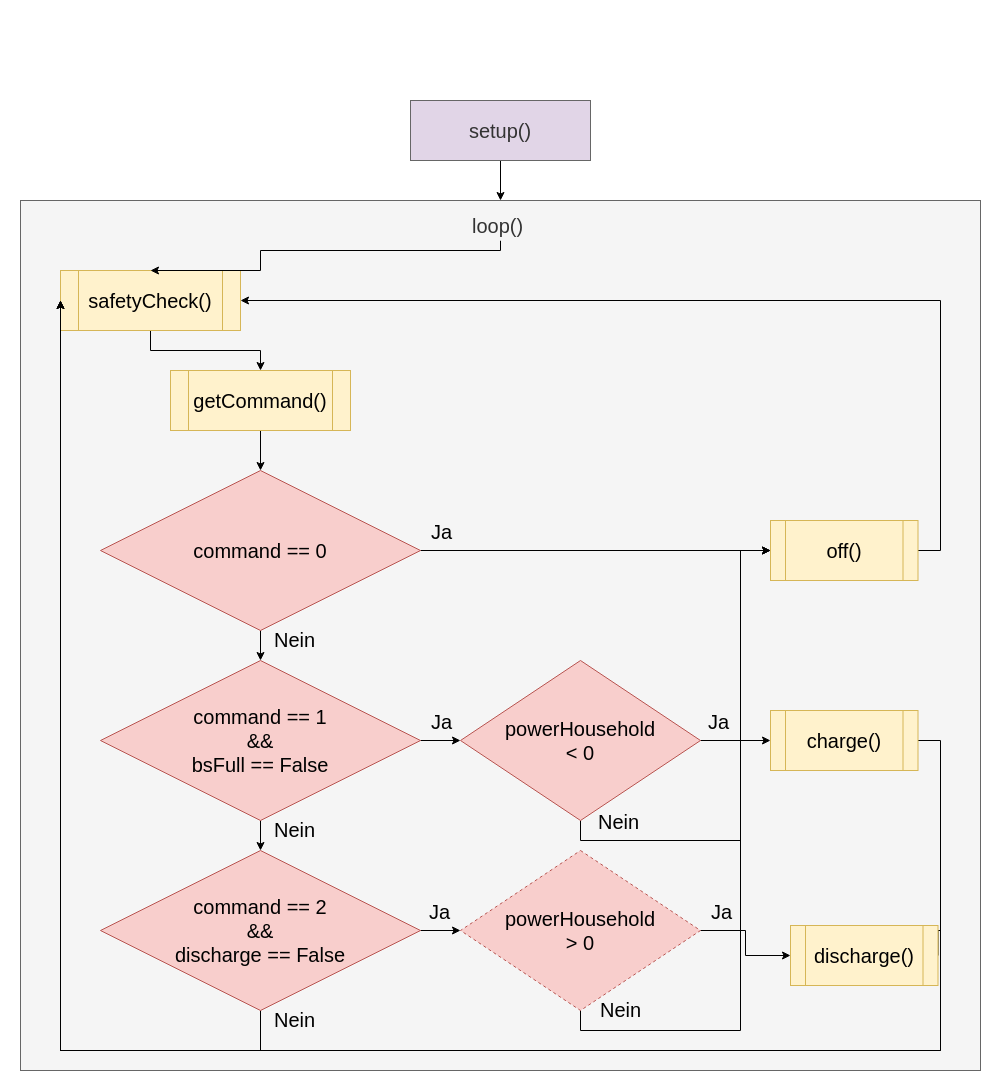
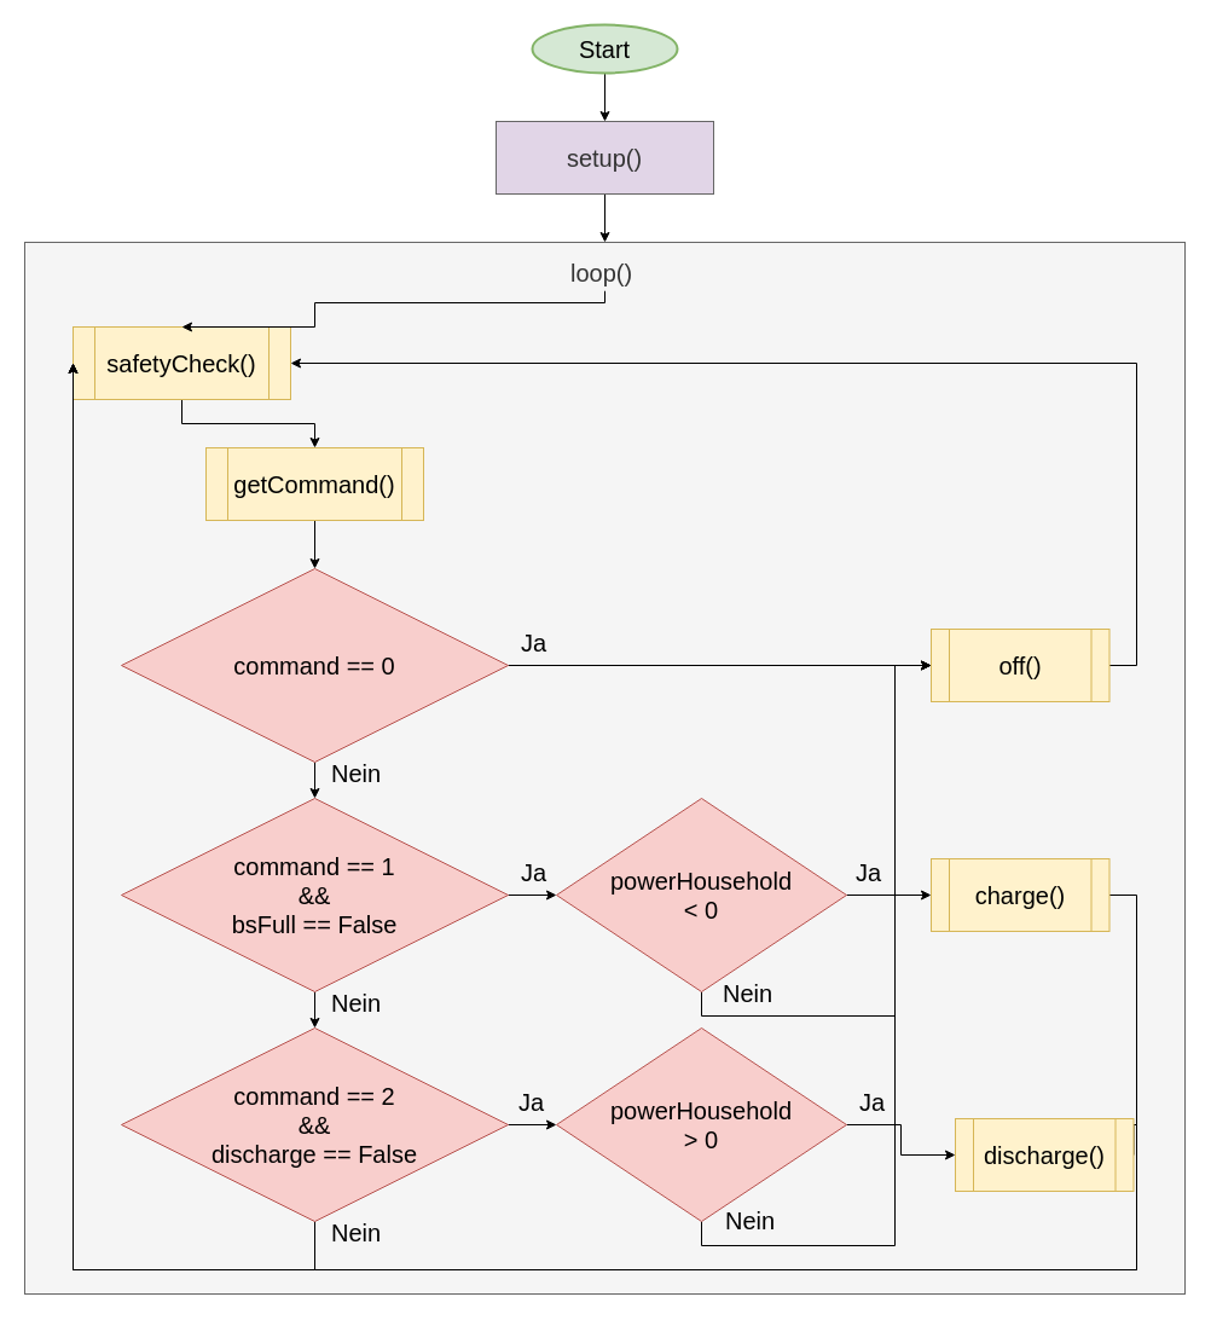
  <mxCell id="0" />
  <mxCell id="1" parent="0" />
  <mxCell id="2" value="" style="rounded=0;whiteSpace=wrap;html=1;fillColor=#f5f5f5;fontColor=#333333;strokeColor=#666666;" vertex="1" parent="1"><mxGeometry x="20" y="200" width="960" height="870" as="geometry" /></mxCell>
  <mxCell id="3" value="" style="edgeStyle=orthogonalEdgeStyle;rounded=0;orthogonalLoop=1;jettySize=auto;html=1;" edge="1" parent="1" source="4" target="6"><mxGeometry relative="1" as="geometry" /></mxCell>
  <mxCell id="4" value="safetyCheck()" style="shape=process;whiteSpace=wrap;html=1;backgroundOutline=1;fontSize=20;fillColor=#fff2cc;strokeColor=#d6b656;" vertex="1" parent="1"><mxGeometry x="60" y="270" width="180" height="60" as="geometry" /></mxCell>
  <mxCell id="5" value="" style="edgeStyle=orthogonalEdgeStyle;rounded=0;orthogonalLoop=1;jettySize=auto;html=1;" edge="1" parent="1" source="6" target="14"><mxGeometry relative="1" as="geometry" /></mxCell>
  <mxCell id="6" value="getCommand()" style="shape=process;whiteSpace=wrap;html=1;backgroundOutline=1;fontSize=20;fillColor=#fff2cc;strokeColor=#d6b656;" vertex="1" parent="1"><mxGeometry x="170" y="370" width="180" height="60" as="geometry" /></mxCell>
+ <mxCell id="7" value="" style="edgeStyle=orthogonalEdgeStyle;rounded=0;orthogonalLoop=1;jettySize=auto;html=1;" edge="1" parent="1" source="8" target="10"><mxGeometry relative="1" as="geometry" /></mxCell>
+ <mxCell id="8" value="Start" style="strokeWidth=2;html=1;shape=mxgraph.flowchart.start_1;whiteSpace=wrap;fontSize=20;fillColor=#d5e8d4;strokeColor=#82b366;" vertex="1" parent="1"><mxGeometry x="440" y="20" width="120" height="40" as="geometry" /></mxCell>
  <mxCell id="9" value="" style="edgeStyle=orthogonalEdgeStyle;rounded=0;orthogonalLoop=1;jettySize=auto;html=1;" edge="1" parent="1" source="10" target="2"><mxGeometry relative="1" as="geometry" /></mxCell>
  <mxCell id="10" value="setup()" style="rounded=0;whiteSpace=wrap;html=1;fontSize=20;fillColor=#e1d5e7;strokeColor=#666666;fontColor=#333333;" vertex="1" parent="1"><mxGeometry x="410" y="100" width="180" height="60" as="geometry" /></mxCell>
  <mxCell id="11" value="" style="edgeStyle=orthogonalEdgeStyle;rounded=0;orthogonalLoop=1;jettySize=auto;html=1;" edge="1" parent="1" source="14" target="19"><mxGeometry relative="1" as="geometry" /></mxCell>
  <mxCell id="12" value="" style="edgeStyle=orthogonalEdgeStyle;rounded=0;orthogonalLoop=1;jettySize=auto;html=1;" edge="1" parent="1" source="14" target="16"><mxGeometry relative="1" as="geometry" /></mxCell>
  <mxCell id="13" value="&lt;font style=&quot;font-size: 20px;&quot;&gt;Ja&lt;/font&gt;" style="edgeLabel;html=1;align=center;verticalAlign=middle;resizable=0;points=[];labelBackgroundColor=none;" vertex="1" connectable="0" parent="12"><mxGeometry x="-0.611" y="-1" relative="1" as="geometry"><mxPoint x="-48" y="-21" as="offset" /></mxGeometry></mxCell>
  <mxCell id="14" value="command == 0" style="strokeWidth=1;html=1;shape=mxgraph.flowchart.decision;whiteSpace=wrap;fontSize=20;fillColor=#f8cecc;strokeColor=#b85450;" vertex="1" parent="1"><mxGeometry x="100" y="470" width="320" height="160" as="geometry" /></mxCell>
  <mxCell id="15" style="edgeStyle=orthogonalEdgeStyle;rounded=0;orthogonalLoop=1;jettySize=auto;html=1;exitX=1;exitY=0.5;exitDx=0;exitDy=0;entryX=1;entryY=0.5;entryDx=0;entryDy=0;" edge="1" parent="1" source="16" target="4"><mxGeometry relative="1" as="geometry"><Array as="points"><mxPoint x="940" y="550" /><mxPoint x="940" y="300" /></Array></mxGeometry></mxCell>
  <mxCell id="16" value="off()" style="shape=process;whiteSpace=wrap;html=1;backgroundOutline=1;fontSize=20;fillColor=#fff2cc;strokeColor=#d6b656;" vertex="1" parent="1"><mxGeometry x="770" y="520" width="147.5" height="60" as="geometry" /></mxCell>
  <mxCell id="17" value="" style="edgeStyle=orthogonalEdgeStyle;rounded=0;orthogonalLoop=1;jettySize=auto;html=1;" edge="1" parent="1" source="19" target="27"><mxGeometry relative="1" as="geometry" /></mxCell>
  <mxCell id="18" value="" style="edgeStyle=orthogonalEdgeStyle;rounded=0;orthogonalLoop=1;jettySize=auto;html=1;" edge="1" parent="1" source="19" target="30"><mxGeometry relative="1" as="geometry" /></mxCell>
  <mxCell id="19" value="command == 1&lt;br style=&quot;font-size: 20px;&quot;&gt;&amp;amp;&amp;amp;&lt;br&gt;bsFull == False" style="strokeWidth=1;html=1;shape=mxgraph.flowchart.decision;whiteSpace=wrap;fontSize=20;fillColor=#f8cecc;strokeColor=#b85450;" vertex="1" parent="1"><mxGeometry x="100" y="660" width="320" height="160" as="geometry" /></mxCell>
  <mxCell id="20" style="edgeStyle=orthogonalEdgeStyle;rounded=0;orthogonalLoop=1;jettySize=auto;html=1;exitX=1;exitY=0.5;exitDx=0;exitDy=0;entryX=0;entryY=0.5;entryDx=0;entryDy=0;" edge="1" parent="1" source="21" target="4"><mxGeometry relative="1" as="geometry"><Array as="points"><mxPoint x="940" y="740" /><mxPoint x="940" y="1050" /><mxPoint x="60" y="1050" /><mxPoint x="60" y="300" /></Array></mxGeometry></mxCell>
  <mxCell id="21" value="charge()" style="shape=process;whiteSpace=wrap;html=1;backgroundOutline=1;fontSize=20;fillColor=#fff2cc;strokeColor=#d6b656;" vertex="1" parent="1"><mxGeometry x="770" y="710" width="147.5" height="60" as="geometry" /></mxCell>
  <mxCell id="22" value="" style="edgeStyle=orthogonalEdgeStyle;rounded=0;orthogonalLoop=1;jettySize=auto;html=1;" edge="1" parent="1" source="24" target="32"><mxGeometry relative="1" as="geometry" /></mxCell>
  <mxCell id="23" style="edgeStyle=orthogonalEdgeStyle;rounded=0;orthogonalLoop=1;jettySize=auto;html=1;exitX=0.5;exitY=1;exitDx=0;exitDy=0;entryX=0;entryY=0.5;entryDx=0;entryDy=0;" edge="1" parent="1" source="24" target="16"><mxGeometry relative="1" as="geometry"><Array as="points"><mxPoint x="580" y="1030" /><mxPoint x="740" y="1030" /><mxPoint x="740" y="550" /></Array></mxGeometry></mxCell>
- <mxCell id="24" value="powerHousehold&lt;br style=&quot;font-size: 20px;&quot;&gt;&amp;gt; 0" style="rhombus;whiteSpace=wrap;html=1;fontSize=20;fillColor=#f8cecc;strokeColor=#b85450;dashed=1;" vertex="1" parent="1"><mxGeometry x="460" y="850" width="240" height="160" as="geometry" /></mxCell>
+ <mxCell id="24" value="powerHousehold&lt;br style=&quot;font-size: 20px;&quot;&gt;&amp;gt; 0" style="rhombus;whiteSpace=wrap;html=1;fontSize=20;fillColor=#f8cecc;strokeColor=#b85450;" vertex="1" parent="1"><mxGeometry x="460" y="850" width="240" height="160" as="geometry" /></mxCell>
  <mxCell id="25" value="" style="edgeStyle=orthogonalEdgeStyle;rounded=0;orthogonalLoop=1;jettySize=auto;html=1;" edge="1" parent="1" source="27" target="24"><mxGeometry relative="1" as="geometry" /></mxCell>
  <mxCell id="26" style="edgeStyle=orthogonalEdgeStyle;rounded=0;orthogonalLoop=1;jettySize=auto;html=1;exitX=0.5;exitY=1;exitDx=0;exitDy=0;exitPerimeter=0;entryX=0;entryY=0.5;entryDx=0;entryDy=0;" edge="1" parent="1" source="27" target="4"><mxGeometry relative="1" as="geometry"><Array as="points"><mxPoint x="260" y="1050" /><mxPoint x="60" y="1050" /><mxPoint x="60" y="300" /></Array></mxGeometry></mxCell>
  <mxCell id="27" value="command == 2&lt;br style=&quot;font-size: 20px;&quot;&gt;&amp;amp;&amp;amp;&lt;br&gt;discharge == False" style="strokeWidth=1;html=1;shape=mxgraph.flowchart.decision;whiteSpace=wrap;fontSize=20;fillColor=#f8cecc;strokeColor=#b85450;" vertex="1" parent="1"><mxGeometry x="100" y="850" width="320" height="160" as="geometry" /></mxCell>
  <mxCell id="28" value="" style="edgeStyle=orthogonalEdgeStyle;rounded=0;orthogonalLoop=1;jettySize=auto;html=1;" edge="1" parent="1" source="30" target="21"><mxGeometry relative="1" as="geometry" /></mxCell>
  <mxCell id="29" style="edgeStyle=orthogonalEdgeStyle;rounded=0;orthogonalLoop=1;jettySize=auto;html=1;exitX=0.5;exitY=1;exitDx=0;exitDy=0;entryX=0;entryY=0.5;entryDx=0;entryDy=0;" edge="1" parent="1" source="30" target="16"><mxGeometry relative="1" as="geometry"><mxPoint x="510" y="550" as="targetPoint" /><Array as="points"><mxPoint x="580" y="840" /><mxPoint x="740" y="840" /><mxPoint x="740" y="550" /></Array></mxGeometry></mxCell>
  <mxCell id="30" value="powerHousehold&lt;br style=&quot;font-size: 20px;&quot;&gt;&amp;lt; 0" style="rhombus;whiteSpace=wrap;html=1;fontSize=20;fillColor=#f8cecc;strokeColor=#b85450;" vertex="1" parent="1"><mxGeometry x="460" y="660" width="240" height="160" as="geometry" /></mxCell>
  <mxCell id="31" style="edgeStyle=orthogonalEdgeStyle;rounded=0;orthogonalLoop=1;jettySize=auto;html=1;exitX=1;exitY=0.5;exitDx=0;exitDy=0;entryX=0;entryY=0.5;entryDx=0;entryDy=0;" edge="1" parent="1" source="32" target="4"><mxGeometry relative="1" as="geometry"><Array as="points"><mxPoint x="940" y="930" /><mxPoint x="940" y="1050" /><mxPoint x="60" y="1050" /><mxPoint x="60" y="300" /></Array></mxGeometry></mxCell>
  <mxCell id="32" value="discharge()" style="shape=process;whiteSpace=wrap;html=1;backgroundOutline=1;fontSize=20;fillColor=#fff2cc;strokeColor=#d6b656;" vertex="1" parent="1"><mxGeometry x="790" y="925" width="147.5" height="60" as="geometry" /></mxCell>
  <mxCell id="33" style="edgeStyle=orthogonalEdgeStyle;rounded=0;orthogonalLoop=1;jettySize=auto;html=1;exitX=0.5;exitY=1;exitDx=0;exitDy=0;entryX=0.5;entryY=0;entryDx=0;entryDy=0;" edge="1" parent="1" source="34" target="4"><mxGeometry relative="1" as="geometry"><Array as="points"><mxPoint x="260" y="250" /></Array></mxGeometry></mxCell>
  <mxCell id="34" value="&lt;font style=&quot;font-size: 20px;&quot;&gt;loop()&lt;/font&gt;" style="text;html=1;strokeColor=none;fillColor=#f5f5f5;align=left;verticalAlign=middle;whiteSpace=wrap;rounded=0;fontColor=#333333;" vertex="1" parent="1"><mxGeometry x="470" y="210" width="60" height="30" as="geometry" /></mxCell>
  <mxCell id="35" value="&lt;font style=&quot;font-size: 20px;&quot;&gt;Ja&lt;/font&gt;" style="edgeLabel;html=1;align=center;verticalAlign=middle;resizable=0;points=[];labelBackgroundColor=none;" vertex="1" connectable="0" parent="1"><mxGeometry x="440" y="720" as="geometry" /></mxCell>
  <mxCell id="36" value="&lt;font style=&quot;font-size: 20px;&quot;&gt;Ja&lt;/font&gt;" style="edgeLabel;html=1;align=center;verticalAlign=middle;resizable=0;points=[];labelBackgroundColor=none;" vertex="1" connectable="0" parent="1"><mxGeometry x="470" y="595" as="geometry"><mxPoint x="-32" y="315" as="offset" /></mxGeometry></mxCell>
  <mxCell id="37" value="&lt;font style=&quot;font-size: 20px;&quot;&gt;Ja&lt;/font&gt;" style="edgeLabel;html=1;align=center;verticalAlign=middle;resizable=0;points=[];labelBackgroundColor=none;" vertex="1" connectable="0" parent="1"><mxGeometry x="480" y="550" as="geometry"><mxPoint x="237" y="170" as="offset" /></mxGeometry></mxCell>
  <mxCell id="38" value="&lt;font style=&quot;font-size: 20px;&quot;&gt;Ja&lt;/font&gt;" style="edgeLabel;html=1;align=center;verticalAlign=middle;resizable=0;points=[];labelBackgroundColor=none;" vertex="1" connectable="0" parent="1"><mxGeometry x="720" y="910" as="geometry" /></mxCell>
  <mxCell id="39" value="&lt;font style=&quot;font-size: 20px;&quot;&gt;Nein&lt;/font&gt;" style="edgeLabel;html=1;align=center;verticalAlign=middle;resizable=0;points=[];labelBackgroundColor=none;" vertex="1" connectable="0" parent="1"><mxGeometry x="290" y="640" as="geometry"><mxPoint x="3" y="-2" as="offset" /></mxGeometry></mxCell>
  <mxCell id="40" value="&lt;font style=&quot;font-size: 20px;&quot;&gt;Nein&lt;/font&gt;" style="edgeLabel;html=1;align=center;verticalAlign=middle;resizable=0;points=[];labelBackgroundColor=none;" vertex="1" connectable="0" parent="1"><mxGeometry x="290" y="830" as="geometry"><mxPoint x="3" y="-2" as="offset" /></mxGeometry></mxCell>
  <mxCell id="41" value="&lt;font style=&quot;font-size: 20px;&quot;&gt;Nein&lt;/font&gt;" style="edgeLabel;html=1;align=center;verticalAlign=middle;resizable=0;points=[];labelBackgroundColor=none;" vertex="1" connectable="0" parent="1"><mxGeometry x="290" y="1020" as="geometry"><mxPoint x="3" y="-2" as="offset" /></mxGeometry></mxCell>
  <mxCell id="42" value="&lt;font style=&quot;font-size: 20px;&quot;&gt;Nein&lt;/font&gt;" style="edgeLabel;html=1;align=center;verticalAlign=middle;resizable=0;points=[];labelBackgroundColor=none;" vertex="1" connectable="0" parent="1"><mxGeometry x="330" y="670" as="geometry"><mxPoint x="287" y="150" as="offset" /></mxGeometry></mxCell>
  <mxCell id="43" value="&lt;font style=&quot;font-size: 20px;&quot;&gt;Nein&lt;/font&gt;" style="edgeLabel;html=1;align=center;verticalAlign=middle;resizable=0;points=[];labelBackgroundColor=none;" vertex="1" connectable="0" parent="1"><mxGeometry x="340" y="680" as="geometry"><mxPoint x="279" y="328" as="offset" /></mxGeometry></mxCell>
